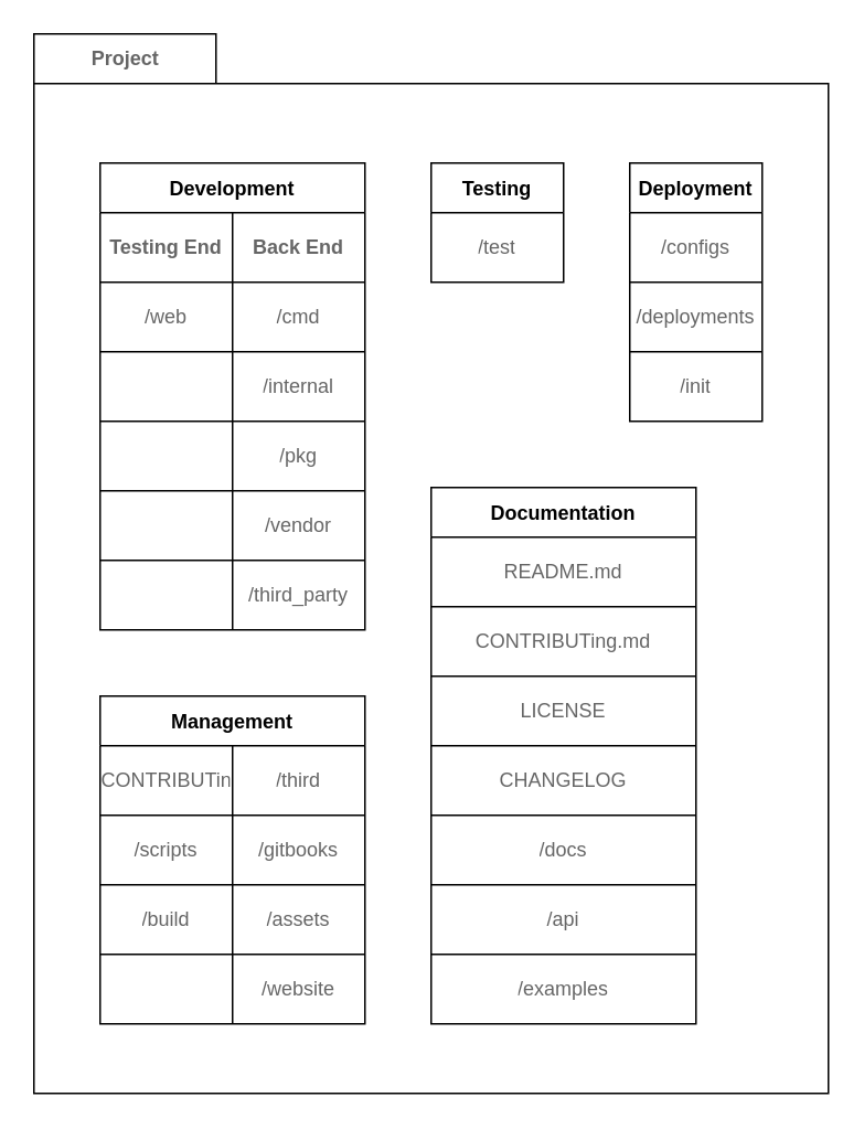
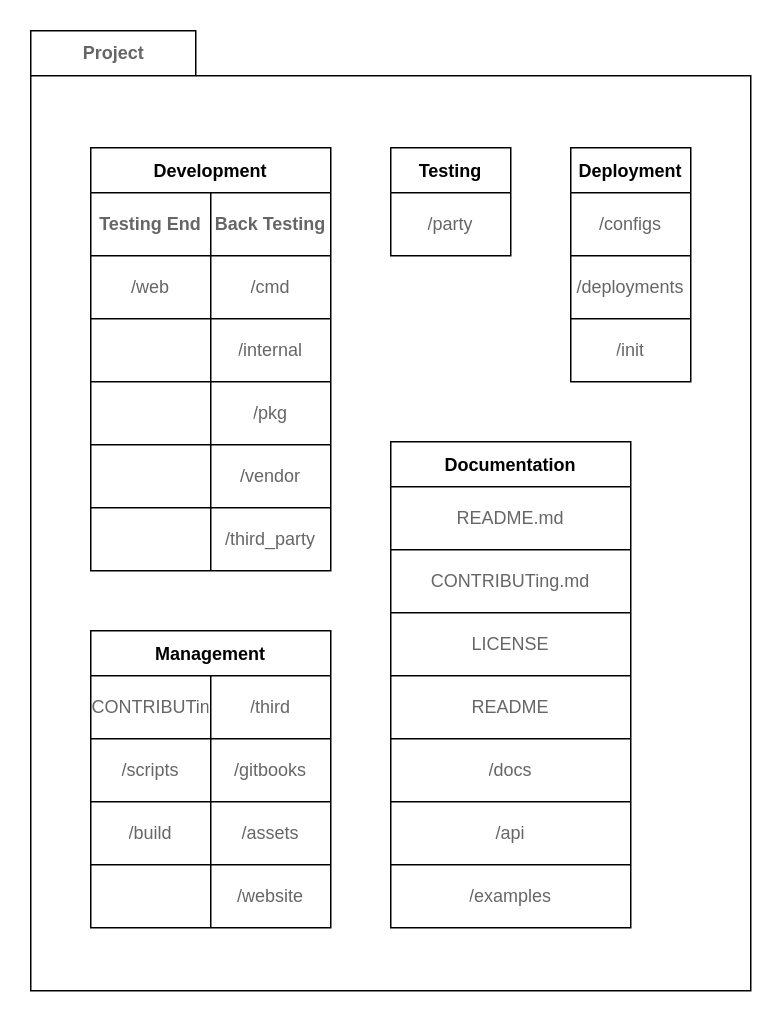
  <mxCell id="0" />
  <mxCell id="1" parent="0" />
  <mxCell id="2" value="Project" style="shape=folder;fontStyle=1;tabWidth=110;tabHeight=30;tabPosition=left;html=1;boundedLbl=1;labelInHeader=1;container=1;collapsible=0;recursiveResize=0;fontSize=12;fontColor=#666666;" parent="1" vertex="1"><mxGeometry x="20" y="20" width="480" height="640" as="geometry" /></mxCell>
  <mxCell id="3" value="Development" style="shape=table;startSize=30;container=1;collapsible=0;childLayout=tableLayout;fontStyle=1;align=center;" parent="2" vertex="1"><mxGeometry x="40" y="78" width="160" height="282" as="geometry" /></mxCell>
  <mxCell id="4" value="" style="shape=tableRow;horizontal=0;startSize=0;swimlaneHead=0;swimlaneBody=0;top=0;left=0;bottom=0;right=0;collapsible=0;dropTarget=0;fillColor=none;points=[[0,0.5],[1,0.5]];portConstraint=eastwest;fontColor=#666666;fontStyle=0;fontSize=12;" parent="3" vertex="1"><mxGeometry y="30" width="160" height="42" as="geometry" /></mxCell>
  <mxCell id="5" value="Testing End" style="shape=partialRectangle;html=1;whiteSpace=wrap;connectable=0;fillColor=none;top=0;left=0;bottom=0;right=0;overflow=hidden;fontColor=#666666;fontStyle=1" parent="4" vertex="1"><mxGeometry width="80" height="42" as="geometry"><mxRectangle width="80" height="42" as="alternateBounds" /></mxGeometry></mxCell>
- <mxCell id="6" value="Back End" style="shape=partialRectangle;html=1;whiteSpace=wrap;connectable=0;fillColor=none;top=0;left=0;bottom=0;right=0;overflow=hidden;fontColor=#666666;fontStyle=1" parent="4" vertex="1"><mxGeometry x="80" width="80" height="42" as="geometry"><mxRectangle width="80" height="42" as="alternateBounds" /></mxGeometry></mxCell>
+ <mxCell id="6" value="Back Testing" style="shape=partialRectangle;html=1;whiteSpace=wrap;connectable=0;fillColor=none;top=0;left=0;bottom=0;right=0;overflow=hidden;fontColor=#666666;fontStyle=1" parent="4" vertex="1"><mxGeometry x="80" width="80" height="42" as="geometry"><mxRectangle width="80" height="42" as="alternateBounds" /></mxGeometry></mxCell>
  <mxCell id="7" value="" style="shape=tableRow;horizontal=0;startSize=0;swimlaneHead=0;swimlaneBody=0;top=0;left=0;bottom=0;right=0;collapsible=0;dropTarget=0;fillColor=none;points=[[0,0.5],[1,0.5]];portConstraint=eastwest;fontColor=#666666;" parent="3" vertex="1"><mxGeometry y="72" width="160" height="42" as="geometry" /></mxCell>
  <mxCell id="8" value="/web" style="shape=partialRectangle;html=1;whiteSpace=wrap;connectable=0;fillColor=none;top=0;left=0;bottom=0;right=0;overflow=hidden;fontColor=#666666;" parent="7" vertex="1"><mxGeometry width="80" height="42" as="geometry"><mxRectangle width="80" height="42" as="alternateBounds" /></mxGeometry></mxCell>
  <mxCell id="9" value="/cmd" style="shape=partialRectangle;html=1;whiteSpace=wrap;connectable=0;fillColor=none;top=0;left=0;bottom=0;right=0;overflow=hidden;fontColor=#666666;" parent="7" vertex="1"><mxGeometry x="80" width="80" height="42" as="geometry"><mxRectangle width="80" height="42" as="alternateBounds" /></mxGeometry></mxCell>
  <mxCell id="10" value="" style="shape=tableRow;horizontal=0;startSize=0;swimlaneHead=0;swimlaneBody=0;top=0;left=0;bottom=0;right=0;collapsible=0;dropTarget=0;fillColor=none;points=[[0,0.5],[1,0.5]];portConstraint=eastwest;fontColor=#666666;" parent="3" vertex="1"><mxGeometry y="114" width="160" height="42" as="geometry" /></mxCell>
  <mxCell id="11" value="" style="shape=partialRectangle;html=1;whiteSpace=wrap;connectable=0;fillColor=none;top=0;left=0;bottom=0;right=0;overflow=hidden;fontColor=#666666;" parent="10" vertex="1"><mxGeometry width="80" height="42" as="geometry"><mxRectangle width="80" height="42" as="alternateBounds" /></mxGeometry></mxCell>
  <mxCell id="12" value="/internal" style="shape=partialRectangle;html=1;whiteSpace=wrap;connectable=0;fillColor=none;top=0;left=0;bottom=0;right=0;overflow=hidden;fontColor=#666666;" parent="10" vertex="1"><mxGeometry x="80" width="80" height="42" as="geometry"><mxRectangle width="80" height="42" as="alternateBounds" /></mxGeometry></mxCell>
  <mxCell id="13" style="shape=tableRow;horizontal=0;startSize=0;swimlaneHead=0;swimlaneBody=0;top=0;left=0;bottom=0;right=0;collapsible=0;dropTarget=0;fillColor=none;points=[[0,0.5],[1,0.5]];portConstraint=eastwest;fontColor=#666666;" parent="3" vertex="1"><mxGeometry y="156" width="160" height="42" as="geometry" /></mxCell>
  <mxCell id="14" style="shape=partialRectangle;html=1;whiteSpace=wrap;connectable=0;fillColor=none;top=0;left=0;bottom=0;right=0;overflow=hidden;fontColor=#666666;" parent="13" vertex="1"><mxGeometry width="80" height="42" as="geometry"><mxRectangle width="80" height="42" as="alternateBounds" /></mxGeometry></mxCell>
  <mxCell id="15" value="/pkg" style="shape=partialRectangle;html=1;whiteSpace=wrap;connectable=0;fillColor=none;top=0;left=0;bottom=0;right=0;overflow=hidden;fontColor=#666666;" parent="13" vertex="1"><mxGeometry x="80" width="80" height="42" as="geometry"><mxRectangle width="80" height="42" as="alternateBounds" /></mxGeometry></mxCell>
  <mxCell id="16" style="shape=tableRow;horizontal=0;startSize=0;swimlaneHead=0;swimlaneBody=0;top=0;left=0;bottom=0;right=0;collapsible=0;dropTarget=0;fillColor=none;points=[[0,0.5],[1,0.5]];portConstraint=eastwest;fontColor=#666666;" parent="3" vertex="1"><mxGeometry y="198" width="160" height="42" as="geometry" /></mxCell>
  <mxCell id="17" style="shape=partialRectangle;html=1;whiteSpace=wrap;connectable=0;fillColor=none;top=0;left=0;bottom=0;right=0;overflow=hidden;fontColor=#666666;" parent="16" vertex="1"><mxGeometry width="80" height="42" as="geometry"><mxRectangle width="80" height="42" as="alternateBounds" /></mxGeometry></mxCell>
  <mxCell id="18" value="/vendor" style="shape=partialRectangle;html=1;whiteSpace=wrap;connectable=0;fillColor=none;top=0;left=0;bottom=0;right=0;overflow=hidden;fontColor=#666666;" parent="16" vertex="1"><mxGeometry x="80" width="80" height="42" as="geometry"><mxRectangle width="80" height="42" as="alternateBounds" /></mxGeometry></mxCell>
  <mxCell id="19" style="shape=tableRow;horizontal=0;startSize=0;swimlaneHead=0;swimlaneBody=0;top=0;left=0;bottom=0;right=0;collapsible=0;dropTarget=0;fillColor=none;points=[[0,0.5],[1,0.5]];portConstraint=eastwest;fontColor=#666666;" parent="3" vertex="1"><mxGeometry y="240" width="160" height="42" as="geometry" /></mxCell>
  <mxCell id="20" style="shape=partialRectangle;html=1;whiteSpace=wrap;connectable=0;fillColor=none;top=0;left=0;bottom=0;right=0;overflow=hidden;fontColor=#666666;" parent="19" vertex="1"><mxGeometry width="80" height="42" as="geometry"><mxRectangle width="80" height="42" as="alternateBounds" /></mxGeometry></mxCell>
  <mxCell id="21" value="/third_party" style="shape=partialRectangle;html=1;whiteSpace=wrap;connectable=0;fillColor=none;top=0;left=0;bottom=0;right=0;overflow=hidden;fontColor=#666666;" parent="19" vertex="1"><mxGeometry x="80" width="80" height="42" as="geometry"><mxRectangle width="80" height="42" as="alternateBounds" /></mxGeometry></mxCell>
  <mxCell id="22" value="Testing" style="shape=table;startSize=30;container=1;collapsible=0;childLayout=tableLayout;fontStyle=1;align=center;" parent="2" vertex="1"><mxGeometry x="240" y="78" width="80" height="72" as="geometry" /></mxCell>
  <mxCell id="23" value="" style="shape=tableRow;horizontal=0;startSize=0;swimlaneHead=0;swimlaneBody=0;top=0;left=0;bottom=0;right=0;collapsible=0;dropTarget=0;fillColor=none;points=[[0,0.5],[1,0.5]];portConstraint=eastwest;fontColor=#666666;" parent="22" vertex="1"><mxGeometry y="30" width="80" height="42" as="geometry" /></mxCell>
- <mxCell id="24" value="/test" style="shape=partialRectangle;html=1;whiteSpace=wrap;connectable=0;fillColor=none;top=0;left=0;bottom=0;right=0;overflow=hidden;fontColor=#666666;" parent="23" vertex="1"><mxGeometry width="80" height="42" as="geometry"><mxRectangle width="80" height="42" as="alternateBounds" /></mxGeometry></mxCell>
+ <mxCell id="24" value="/party" style="shape=partialRectangle;html=1;whiteSpace=wrap;connectable=0;fillColor=none;top=0;left=0;bottom=0;right=0;overflow=hidden;fontColor=#666666;" parent="23" vertex="1"><mxGeometry width="80" height="42" as="geometry"><mxRectangle width="80" height="42" as="alternateBounds" /></mxGeometry></mxCell>
  <mxCell id="25" value="Deployment" style="shape=table;startSize=30;container=1;collapsible=0;childLayout=tableLayout;fontStyle=1;align=center;" parent="2" vertex="1"><mxGeometry x="360" y="78" width="80" height="156" as="geometry" /></mxCell>
  <mxCell id="26" value="" style="shape=tableRow;horizontal=0;startSize=0;swimlaneHead=0;swimlaneBody=0;top=0;left=0;bottom=0;right=0;collapsible=0;dropTarget=0;fillColor=none;points=[[0,0.5],[1,0.5]];portConstraint=eastwest;fontColor=#666666;" parent="25" vertex="1"><mxGeometry y="30" width="80" height="42" as="geometry" /></mxCell>
  <mxCell id="27" value="/configs" style="shape=partialRectangle;html=1;whiteSpace=wrap;connectable=0;fillColor=none;top=0;left=0;bottom=0;right=0;overflow=hidden;fontColor=#666666;" parent="26" vertex="1"><mxGeometry width="80" height="42" as="geometry"><mxRectangle width="80" height="42" as="alternateBounds" /></mxGeometry></mxCell>
  <mxCell id="28" style="shape=tableRow;horizontal=0;startSize=0;swimlaneHead=0;swimlaneBody=0;top=0;left=0;bottom=0;right=0;collapsible=0;dropTarget=0;fillColor=none;points=[[0,0.5],[1,0.5]];portConstraint=eastwest;fontColor=#666666;" parent="25" vertex="1"><mxGeometry y="72" width="80" height="42" as="geometry" /></mxCell>
  <mxCell id="29" value="/deployments" style="shape=partialRectangle;html=1;whiteSpace=wrap;connectable=0;fillColor=none;top=0;left=0;bottom=0;right=0;overflow=hidden;fontColor=#666666;" parent="28" vertex="1"><mxGeometry width="80" height="42" as="geometry"><mxRectangle width="80" height="42" as="alternateBounds" /></mxGeometry></mxCell>
  <mxCell id="30" style="shape=tableRow;horizontal=0;startSize=0;swimlaneHead=0;swimlaneBody=0;top=0;left=0;bottom=0;right=0;collapsible=0;dropTarget=0;fillColor=none;points=[[0,0.5],[1,0.5]];portConstraint=eastwest;fontColor=#666666;" parent="25" vertex="1"><mxGeometry y="114" width="80" height="42" as="geometry" /></mxCell>
  <mxCell id="31" value="/init" style="shape=partialRectangle;html=1;whiteSpace=wrap;connectable=0;fillColor=none;top=0;left=0;bottom=0;right=0;overflow=hidden;fontColor=#666666;" parent="30" vertex="1"><mxGeometry width="80" height="42" as="geometry"><mxRectangle width="80" height="42" as="alternateBounds" /></mxGeometry></mxCell>
  <mxCell id="32" value="Management" style="shape=table;startSize=30;container=1;collapsible=0;childLayout=tableLayout;fontStyle=1;align=center;" parent="2" vertex="1"><mxGeometry x="40" y="400" width="160" height="198" as="geometry" /></mxCell>
  <mxCell id="33" value="" style="shape=tableRow;horizontal=0;startSize=0;swimlaneHead=0;swimlaneBody=0;top=0;left=0;bottom=0;right=0;collapsible=0;dropTarget=0;fillColor=none;points=[[0,0.5],[1,0.5]];portConstraint=eastwest;fontColor=#666666;" parent="32" vertex="1"><mxGeometry y="30" width="160" height="42" as="geometry" /></mxCell>
  <mxCell id="34" value="CONTRIBUTing" style="shape=partialRectangle;html=1;whiteSpace=wrap;connectable=0;fillColor=none;top=0;left=0;bottom=0;right=0;overflow=hidden;fontColor=#666666;" parent="33" vertex="1"><mxGeometry width="80" height="42" as="geometry"><mxRectangle width="80" height="42" as="alternateBounds" /></mxGeometry></mxCell>
  <mxCell id="35" value="/third" style="shape=partialRectangle;html=1;whiteSpace=wrap;connectable=0;fillColor=none;top=0;left=0;bottom=0;right=0;overflow=hidden;fontColor=#666666;" parent="33" vertex="1"><mxGeometry x="80" width="80" height="42" as="geometry"><mxRectangle width="80" height="42" as="alternateBounds" /></mxGeometry></mxCell>
  <mxCell id="36" style="shape=tableRow;horizontal=0;startSize=0;swimlaneHead=0;swimlaneBody=0;top=0;left=0;bottom=0;right=0;collapsible=0;dropTarget=0;fillColor=none;points=[[0,0.5],[1,0.5]];portConstraint=eastwest;fontColor=#666666;" parent="32" vertex="1"><mxGeometry y="72" width="160" height="42" as="geometry" /></mxCell>
  <mxCell id="37" value="/scripts" style="shape=partialRectangle;html=1;whiteSpace=wrap;connectable=0;fillColor=none;top=0;left=0;bottom=0;right=0;overflow=hidden;fontColor=#666666;" parent="36" vertex="1"><mxGeometry width="80" height="42" as="geometry"><mxRectangle width="80" height="42" as="alternateBounds" /></mxGeometry></mxCell>
  <mxCell id="38" value="/gitbooks" style="shape=partialRectangle;html=1;whiteSpace=wrap;connectable=0;fillColor=none;top=0;left=0;bottom=0;right=0;overflow=hidden;fontColor=#666666;" parent="36" vertex="1"><mxGeometry x="80" width="80" height="42" as="geometry"><mxRectangle width="80" height="42" as="alternateBounds" /></mxGeometry></mxCell>
  <mxCell id="39" style="shape=tableRow;horizontal=0;startSize=0;swimlaneHead=0;swimlaneBody=0;top=0;left=0;bottom=0;right=0;collapsible=0;dropTarget=0;fillColor=none;points=[[0,0.5],[1,0.5]];portConstraint=eastwest;fontColor=#666666;" parent="32" vertex="1"><mxGeometry y="114" width="160" height="42" as="geometry" /></mxCell>
  <mxCell id="40" value="/build" style="shape=partialRectangle;html=1;whiteSpace=wrap;connectable=0;fillColor=none;top=0;left=0;bottom=0;right=0;overflow=hidden;fontColor=#666666;" parent="39" vertex="1"><mxGeometry width="80" height="42" as="geometry"><mxRectangle width="80" height="42" as="alternateBounds" /></mxGeometry></mxCell>
  <mxCell id="41" value="/assets" style="shape=partialRectangle;html=1;whiteSpace=wrap;connectable=0;fillColor=none;top=0;left=0;bottom=0;right=0;overflow=hidden;fontColor=#666666;" parent="39" vertex="1"><mxGeometry x="80" width="80" height="42" as="geometry"><mxRectangle width="80" height="42" as="alternateBounds" /></mxGeometry></mxCell>
  <mxCell id="42" style="shape=tableRow;horizontal=0;startSize=0;swimlaneHead=0;swimlaneBody=0;top=0;left=0;bottom=0;right=0;collapsible=0;dropTarget=0;fillColor=none;points=[[0,0.5],[1,0.5]];portConstraint=eastwest;fontColor=#666666;" parent="32" vertex="1"><mxGeometry y="156" width="160" height="42" as="geometry" /></mxCell>
  <mxCell id="43" style="shape=partialRectangle;html=1;whiteSpace=wrap;connectable=0;fillColor=none;top=0;left=0;bottom=0;right=0;overflow=hidden;fontColor=#666666;" parent="42" vertex="1"><mxGeometry width="80" height="42" as="geometry"><mxRectangle width="80" height="42" as="alternateBounds" /></mxGeometry></mxCell>
  <mxCell id="44" value="/website" style="shape=partialRectangle;html=1;whiteSpace=wrap;connectable=0;fillColor=none;top=0;left=0;bottom=0;right=0;overflow=hidden;fontColor=#666666;" parent="42" vertex="1"><mxGeometry x="80" width="80" height="42" as="geometry"><mxRectangle width="80" height="42" as="alternateBounds" /></mxGeometry></mxCell>
  <mxCell id="45" value="Documentation" style="shape=table;startSize=30;container=1;collapsible=0;childLayout=tableLayout;fontStyle=1;align=center;" parent="2" vertex="1"><mxGeometry x="240" y="274" width="160" height="324" as="geometry" /></mxCell>
  <mxCell id="46" value="" style="shape=tableRow;horizontal=0;startSize=0;swimlaneHead=0;swimlaneBody=0;top=0;left=0;bottom=0;right=0;collapsible=0;dropTarget=0;fillColor=none;points=[[0,0.5],[1,0.5]];portConstraint=eastwest;fontColor=#666666;" parent="45" vertex="1"><mxGeometry y="30" width="160" height="42" as="geometry" /></mxCell>
  <mxCell id="47" value="README.md" style="shape=partialRectangle;html=1;whiteSpace=wrap;connectable=0;fillColor=none;top=0;left=0;bottom=0;right=0;overflow=hidden;fontColor=#666666;" parent="46" vertex="1"><mxGeometry width="160" height="42" as="geometry"><mxRectangle width="160" height="42" as="alternateBounds" /></mxGeometry></mxCell>
  <mxCell id="48" style="shape=tableRow;horizontal=0;startSize=0;swimlaneHead=0;swimlaneBody=0;top=0;left=0;bottom=0;right=0;collapsible=0;dropTarget=0;fillColor=none;points=[[0,0.5],[1,0.5]];portConstraint=eastwest;fontColor=#666666;" parent="45" vertex="1"><mxGeometry y="72" width="160" height="42" as="geometry" /></mxCell>
  <mxCell id="49" value="CONTRIBUTing.md" style="shape=partialRectangle;html=1;whiteSpace=wrap;connectable=0;fillColor=none;top=0;left=0;bottom=0;right=0;overflow=hidden;fontColor=#666666;" parent="48" vertex="1"><mxGeometry width="160" height="42" as="geometry"><mxRectangle width="160" height="42" as="alternateBounds" /></mxGeometry></mxCell>
  <mxCell id="50" style="shape=tableRow;horizontal=0;startSize=0;swimlaneHead=0;swimlaneBody=0;top=0;left=0;bottom=0;right=0;collapsible=0;dropTarget=0;fillColor=none;points=[[0,0.5],[1,0.5]];portConstraint=eastwest;fontColor=#666666;" parent="45" vertex="1"><mxGeometry y="114" width="160" height="42" as="geometry" /></mxCell>
  <mxCell id="51" value="LICENSE" style="shape=partialRectangle;html=1;whiteSpace=wrap;connectable=0;fillColor=none;top=0;left=0;bottom=0;right=0;overflow=hidden;fontColor=#666666;" parent="50" vertex="1"><mxGeometry width="160" height="42" as="geometry"><mxRectangle width="160" height="42" as="alternateBounds" /></mxGeometry></mxCell>
  <mxCell id="52" style="shape=tableRow;horizontal=0;startSize=0;swimlaneHead=0;swimlaneBody=0;top=0;left=0;bottom=0;right=0;collapsible=0;dropTarget=0;fillColor=none;points=[[0,0.5],[1,0.5]];portConstraint=eastwest;fontColor=#666666;" parent="45" vertex="1"><mxGeometry y="156" width="160" height="42" as="geometry" /></mxCell>
- <mxCell id="53" value="CHANGELOG" style="shape=partialRectangle;html=1;whiteSpace=wrap;connectable=0;fillColor=none;top=0;left=0;bottom=0;right=0;overflow=hidden;fontColor=#666666;" parent="52" vertex="1"><mxGeometry width="160" height="42" as="geometry"><mxRectangle width="160" height="42" as="alternateBounds" /></mxGeometry></mxCell>
+ <mxCell id="53" value="README" style="shape=partialRectangle;html=1;whiteSpace=wrap;connectable=0;fillColor=none;top=0;left=0;bottom=0;right=0;overflow=hidden;fontColor=#666666;" parent="52" vertex="1"><mxGeometry width="160" height="42" as="geometry"><mxRectangle width="160" height="42" as="alternateBounds" /></mxGeometry></mxCell>
  <mxCell id="54" style="shape=tableRow;horizontal=0;startSize=0;swimlaneHead=0;swimlaneBody=0;top=0;left=0;bottom=0;right=0;collapsible=0;dropTarget=0;fillColor=none;points=[[0,0.5],[1,0.5]];portConstraint=eastwest;fontColor=#666666;" parent="45" vertex="1"><mxGeometry y="198" width="160" height="42" as="geometry" /></mxCell>
  <mxCell id="55" value="/docs" style="shape=partialRectangle;html=1;whiteSpace=wrap;connectable=0;fillColor=none;top=0;left=0;bottom=0;right=0;overflow=hidden;fontColor=#666666;" parent="54" vertex="1"><mxGeometry width="160" height="42" as="geometry"><mxRectangle width="160" height="42" as="alternateBounds" /></mxGeometry></mxCell>
  <mxCell id="56" style="shape=tableRow;horizontal=0;startSize=0;swimlaneHead=0;swimlaneBody=0;top=0;left=0;bottom=0;right=0;collapsible=0;dropTarget=0;fillColor=none;points=[[0,0.5],[1,0.5]];portConstraint=eastwest;fontColor=#666666;" parent="45" vertex="1"><mxGeometry y="240" width="160" height="42" as="geometry" /></mxCell>
  <mxCell id="57" value="/api" style="shape=partialRectangle;html=1;whiteSpace=wrap;connectable=0;fillColor=none;top=0;left=0;bottom=0;right=0;overflow=hidden;fontColor=#666666;" parent="56" vertex="1"><mxGeometry width="160" height="42" as="geometry"><mxRectangle width="160" height="42" as="alternateBounds" /></mxGeometry></mxCell>
  <mxCell id="58" style="shape=tableRow;horizontal=0;startSize=0;swimlaneHead=0;swimlaneBody=0;top=0;left=0;bottom=0;right=0;collapsible=0;dropTarget=0;fillColor=none;points=[[0,0.5],[1,0.5]];portConstraint=eastwest;fontColor=#666666;" parent="45" vertex="1"><mxGeometry y="282" width="160" height="42" as="geometry" /></mxCell>
  <mxCell id="59" value="/examples" style="shape=partialRectangle;html=1;whiteSpace=wrap;connectable=0;fillColor=none;top=0;left=0;bottom=0;right=0;overflow=hidden;fontColor=#666666;" parent="58" vertex="1"><mxGeometry width="160" height="42" as="geometry"><mxRectangle width="160" height="42" as="alternateBounds" /></mxGeometry></mxCell>
